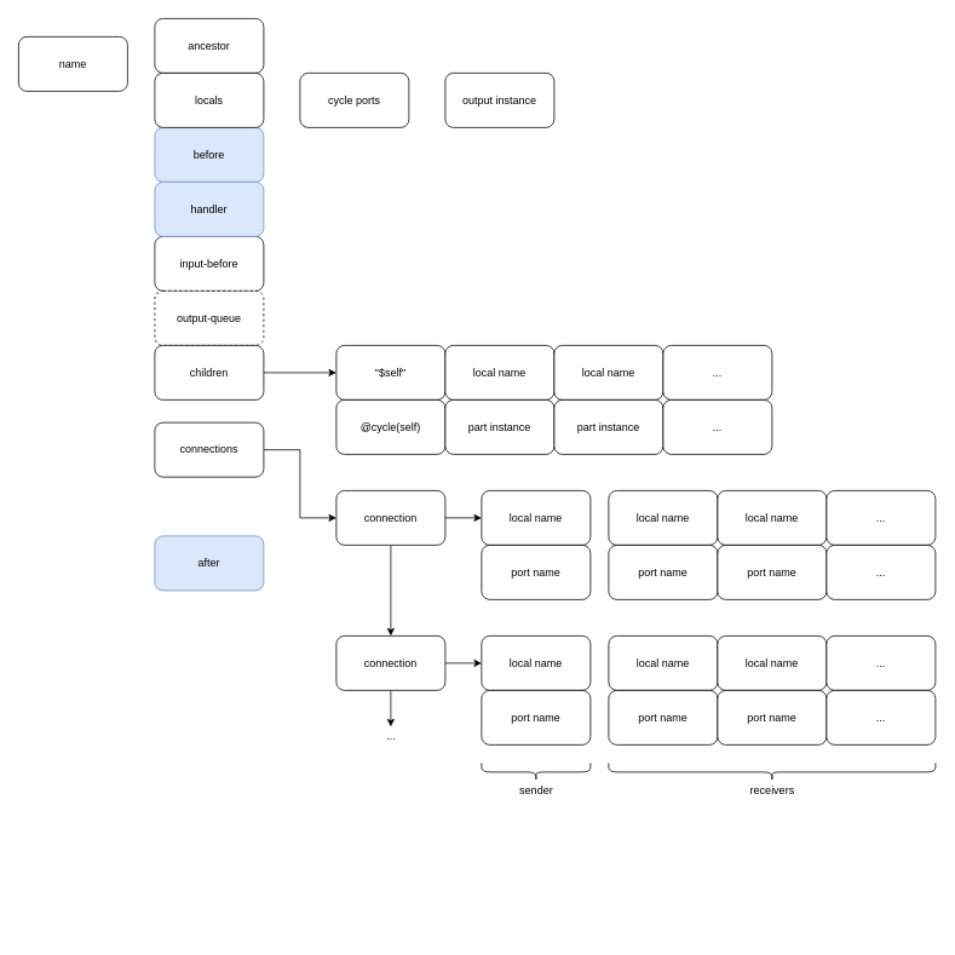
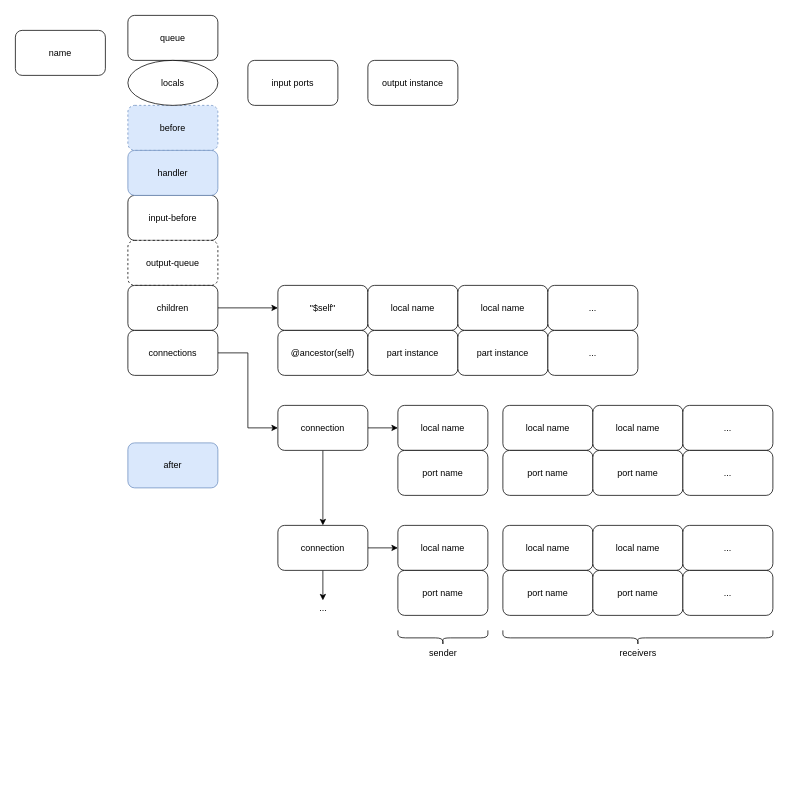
  <mxCell id="0" />
  <mxCell id="1" parent="0" />
- <mxCell id="2" value="before" style="rounded=1;whiteSpace=wrap;html=1;fillColor=#dae8fc;strokeColor=#6c8ebf;" parent="1" vertex="1"><mxGeometry x="170" y="140" width="120" height="60" as="geometry" /></mxCell>
+ <mxCell id="2" value="before" style="rounded=1;whiteSpace=wrap;html=1;fillColor=#dae8fc;strokeColor=#6c8ebf;dashed=1;" parent="1" vertex="1"><mxGeometry x="170" y="140" width="120" height="60" as="geometry" /></mxCell>
  <mxCell id="3" value="input-before" style="rounded=1;whiteSpace=wrap;html=1;" parent="1" vertex="1"><mxGeometry x="170" y="260" width="120" height="60" as="geometry" /></mxCell>
  <mxCell id="4" value="output-queue" style="rounded=1;whiteSpace=wrap;html=1;dashed=1;" parent="1" vertex="1"><mxGeometry x="170" y="320" width="120" height="60" as="geometry" /></mxCell>
  <mxCell id="5" style="edgeStyle=orthogonalEdgeStyle;rounded=0;orthogonalLoop=1;jettySize=auto;html=1;exitX=1;exitY=0.5;exitDx=0;exitDy=0;entryX=0;entryY=0.5;entryDx=0;entryDy=0;" parent="1" source="6" target="12" edge="1"><mxGeometry relative="1" as="geometry" /></mxCell>
  <mxCell id="6" value="children" style="rounded=1;whiteSpace=wrap;html=1;" parent="1" vertex="1"><mxGeometry x="170" y="380" width="120" height="60" as="geometry" /></mxCell>
  <mxCell id="7" style="edgeStyle=orthogonalEdgeStyle;rounded=0;orthogonalLoop=1;jettySize=auto;html=1;exitX=1;exitY=0.5;exitDx=0;exitDy=0;entryX=0;entryY=0.5;entryDx=0;entryDy=0;" parent="1" source="8" target="30" edge="1"><mxGeometry relative="1" as="geometry" /></mxCell>
- <mxCell id="8" value="connections" style="rounded=1;whiteSpace=wrap;html=1;" parent="1" vertex="1"><mxGeometry x="170" y="465" width="120" height="60" as="geometry" /></mxCell>
+ <mxCell id="8" value="connections" style="rounded=1;whiteSpace=wrap;html=1;" parent="1" vertex="1"><mxGeometry x="170" y="440" width="120" height="60" as="geometry" /></mxCell>
  <mxCell id="9" value="after" style="rounded=1;whiteSpace=wrap;html=1;fillColor=#dae8fc;strokeColor=#6c8ebf;" parent="1" vertex="1"><mxGeometry x="170" y="590" width="120" height="60" as="geometry" /></mxCell>
- <mxCell id="10" value="ancestor" style="rounded=1;whiteSpace=wrap;html=1;" parent="1" vertex="1"><mxGeometry x="170" y="20" width="120" height="60" as="geometry" /></mxCell>
- <mxCell id="11" value="locals" style="rounded=1;whiteSpace=wrap;html=1;" parent="1" vertex="1"><mxGeometry x="170" y="80" width="120" height="60" as="geometry" /></mxCell>
+ <mxCell id="10" value="queue" style="rounded=1;whiteSpace=wrap;html=1;" parent="1" vertex="1"><mxGeometry x="170" y="20" width="120" height="60" as="geometry" /></mxCell>
+ <mxCell id="11" value="locals" style="ellipse;whiteSpace=wrap;html=1;" parent="1" vertex="1"><mxGeometry x="170" y="80" width="120" height="60" as="geometry" /></mxCell>
  <mxCell id="12" value="&quot;$self&quot;" style="rounded=1;whiteSpace=wrap;html=1;" parent="1" vertex="1"><mxGeometry x="370" y="380" width="120" height="60" as="geometry" /></mxCell>
- <mxCell id="13" value="@cycle(self)" style="rounded=1;whiteSpace=wrap;html=1;" parent="1" vertex="1"><mxGeometry x="370" y="440" width="120" height="60" as="geometry" /></mxCell>
- <mxCell id="14" value="cycle ports" style="rounded=1;whiteSpace=wrap;html=1;" parent="1" vertex="1"><mxGeometry x="330" y="80" width="120" height="60" as="geometry" /></mxCell>
+ <mxCell id="13" value="@ancestor(self)" style="rounded=1;whiteSpace=wrap;html=1;" parent="1" vertex="1"><mxGeometry x="370" y="440" width="120" height="60" as="geometry" /></mxCell>
+ <mxCell id="14" value="input ports" style="rounded=1;whiteSpace=wrap;html=1;" parent="1" vertex="1"><mxGeometry x="330" y="80" width="120" height="60" as="geometry" /></mxCell>
  <mxCell id="15" value="output instance" style="rounded=1;whiteSpace=wrap;html=1;" parent="1" vertex="1"><mxGeometry x="490" y="80" width="120" height="60" as="geometry" /></mxCell>
  <mxCell id="16" value="name" style="rounded=1;whiteSpace=wrap;html=1;" parent="1" vertex="1"><mxGeometry x="20" y="40" width="120" height="60" as="geometry" /></mxCell>
  <mxCell id="17" value="handler" style="rounded=1;whiteSpace=wrap;html=1;fillColor=#dae8fc;strokeColor=#6c8ebf;" parent="1" vertex="1"><mxGeometry x="170" y="200" width="120" height="60" as="geometry" /></mxCell>
  <mxCell id="18" value="local name" style="rounded=1;whiteSpace=wrap;html=1;" parent="1" vertex="1"><mxGeometry x="490" y="380" width="120" height="60" as="geometry" /></mxCell>
  <mxCell id="19" value="part instance" style="rounded=1;whiteSpace=wrap;html=1;" parent="1" vertex="1"><mxGeometry x="490" y="440" width="120" height="60" as="geometry" /></mxCell>
  <mxCell id="20" value="local name" style="rounded=1;whiteSpace=wrap;html=1;" parent="1" vertex="1"><mxGeometry x="530" y="540" width="120" height="60" as="geometry" /></mxCell>
  <mxCell id="21" value="port name" style="rounded=1;whiteSpace=wrap;html=1;" parent="1" vertex="1"><mxGeometry x="530" y="600" width="120" height="60" as="geometry" /></mxCell>
  <mxCell id="22" value="local name" style="rounded=1;whiteSpace=wrap;html=1;" parent="1" vertex="1"><mxGeometry x="670" y="540" width="120" height="60" as="geometry" /></mxCell>
  <mxCell id="23" value="port name" style="rounded=1;whiteSpace=wrap;html=1;" parent="1" vertex="1"><mxGeometry x="670" y="600" width="120" height="60" as="geometry" /></mxCell>
  <mxCell id="24" value="local name" style="rounded=1;whiteSpace=wrap;html=1;" parent="1" vertex="1"><mxGeometry x="790" y="540" width="120" height="60" as="geometry" /></mxCell>
  <mxCell id="25" value="port name" style="rounded=1;whiteSpace=wrap;html=1;" parent="1" vertex="1"><mxGeometry x="790" y="600" width="120" height="60" as="geometry" /></mxCell>
  <mxCell id="26" value="..." style="rounded=1;whiteSpace=wrap;html=1;" parent="1" vertex="1"><mxGeometry x="910" y="540" width="120" height="60" as="geometry" /></mxCell>
  <mxCell id="27" value="..." style="rounded=1;whiteSpace=wrap;html=1;" parent="1" vertex="1"><mxGeometry x="910" y="600" width="120" height="60" as="geometry" /></mxCell>
  <mxCell id="28" style="edgeStyle=orthogonalEdgeStyle;rounded=0;orthogonalLoop=1;jettySize=auto;html=1;exitX=1;exitY=0.5;exitDx=0;exitDy=0;entryX=0;entryY=0.5;entryDx=0;entryDy=0;" parent="1" source="30" target="20" edge="1"><mxGeometry relative="1" as="geometry" /></mxCell>
  <mxCell id="29" style="edgeStyle=orthogonalEdgeStyle;rounded=0;orthogonalLoop=1;jettySize=auto;html=1;exitX=0.5;exitY=1;exitDx=0;exitDy=0;entryX=0.5;entryY=0;entryDx=0;entryDy=0;" parent="1" source="30" target="33" edge="1"><mxGeometry relative="1" as="geometry" /></mxCell>
  <mxCell id="30" value="connection" style="rounded=1;whiteSpace=wrap;html=1;" parent="1" vertex="1"><mxGeometry x="370" y="540" width="120" height="60" as="geometry" /></mxCell>
  <mxCell id="31" style="edgeStyle=orthogonalEdgeStyle;rounded=0;orthogonalLoop=1;jettySize=auto;html=1;exitX=1;exitY=0.5;exitDx=0;exitDy=0;entryX=0;entryY=0.5;entryDx=0;entryDy=0;" parent="1" source="33" target="34" edge="1"><mxGeometry relative="1" as="geometry" /></mxCell>
  <mxCell id="32" style="edgeStyle=orthogonalEdgeStyle;rounded=0;orthogonalLoop=1;jettySize=auto;html=1;exitX=0.5;exitY=1;exitDx=0;exitDy=0;entryX=0.5;entryY=0;entryDx=0;entryDy=0;entryPerimeter=0;" parent="1" source="33" target="42" edge="1"><mxGeometry relative="1" as="geometry" /></mxCell>
  <mxCell id="33" value="connection" style="rounded=1;whiteSpace=wrap;html=1;" parent="1" vertex="1"><mxGeometry x="370" y="700" width="120" height="60" as="geometry" /></mxCell>
  <mxCell id="34" value="local name" style="rounded=1;whiteSpace=wrap;html=1;" parent="1" vertex="1"><mxGeometry x="530" y="700" width="120" height="60" as="geometry" /></mxCell>
  <mxCell id="35" value="port name" style="rounded=1;whiteSpace=wrap;html=1;" parent="1" vertex="1"><mxGeometry x="530" y="760" width="120" height="60" as="geometry" /></mxCell>
  <mxCell id="36" value="local name" style="rounded=1;whiteSpace=wrap;html=1;" parent="1" vertex="1"><mxGeometry x="670" y="700" width="120" height="60" as="geometry" /></mxCell>
  <mxCell id="37" value="port name" style="rounded=1;whiteSpace=wrap;html=1;" parent="1" vertex="1"><mxGeometry x="670" y="760" width="120" height="60" as="geometry" /></mxCell>
  <mxCell id="38" value="local name" style="rounded=1;whiteSpace=wrap;html=1;" parent="1" vertex="1"><mxGeometry x="790" y="700" width="120" height="60" as="geometry" /></mxCell>
  <mxCell id="39" value="port name" style="rounded=1;whiteSpace=wrap;html=1;" parent="1" vertex="1"><mxGeometry x="790" y="760" width="120" height="60" as="geometry" /></mxCell>
  <mxCell id="40" value="..." style="rounded=1;whiteSpace=wrap;html=1;" parent="1" vertex="1"><mxGeometry x="910" y="700" width="120" height="60" as="geometry" /></mxCell>
  <mxCell id="41" value="..." style="rounded=1;whiteSpace=wrap;html=1;" parent="1" vertex="1"><mxGeometry x="910" y="760" width="120" height="60" as="geometry" /></mxCell>
  <mxCell id="42" value="..." style="text;html=1;align=center;verticalAlign=middle;resizable=0;points=[];autosize=1;strokeColor=none;" parent="1" vertex="1"><mxGeometry x="415" y="800" width="30" height="20" as="geometry" /></mxCell>
  <mxCell id="43" value="" style="shape=curlyBracket;whiteSpace=wrap;html=1;rounded=1;rotation=-90;" parent="1" vertex="1"><mxGeometry x="580" y="790" width="20" height="120" as="geometry" /></mxCell>
  <mxCell id="44" value="" style="shape=curlyBracket;whiteSpace=wrap;html=1;rounded=1;rotation=-90;" parent="1" vertex="1"><mxGeometry x="840" y="670" width="20" height="360" as="geometry" /></mxCell>
  <mxCell id="45" value="sender" style="text;html=1;align=center;verticalAlign=middle;resizable=0;points=[];autosize=1;strokeColor=none;" parent="1" vertex="1"><mxGeometry x="565" y="860" width="50" height="20" as="geometry" /></mxCell>
  <mxCell id="46" value="receivers" style="text;html=1;align=center;verticalAlign=middle;resizable=0;points=[];autosize=1;strokeColor=none;" parent="1" vertex="1"><mxGeometry x="820" y="860" width="60" height="20" as="geometry" /></mxCell>
  <mxCell id="47" value="local name" style="rounded=1;whiteSpace=wrap;html=1;" vertex="1" parent="1"><mxGeometry x="610" y="380" width="120" height="60" as="geometry" /></mxCell>
  <mxCell id="48" value="part instance" style="rounded=1;whiteSpace=wrap;html=1;" vertex="1" parent="1"><mxGeometry x="610" y="440" width="120" height="60" as="geometry" /></mxCell>
  <mxCell id="49" value="..." style="rounded=1;whiteSpace=wrap;html=1;" vertex="1" parent="1"><mxGeometry x="730" y="380" width="120" height="60" as="geometry" /></mxCell>
  <mxCell id="50" value="..." style="rounded=1;whiteSpace=wrap;html=1;" vertex="1" parent="1"><mxGeometry x="730" y="440" width="120" height="60" as="geometry" /></mxCell>
